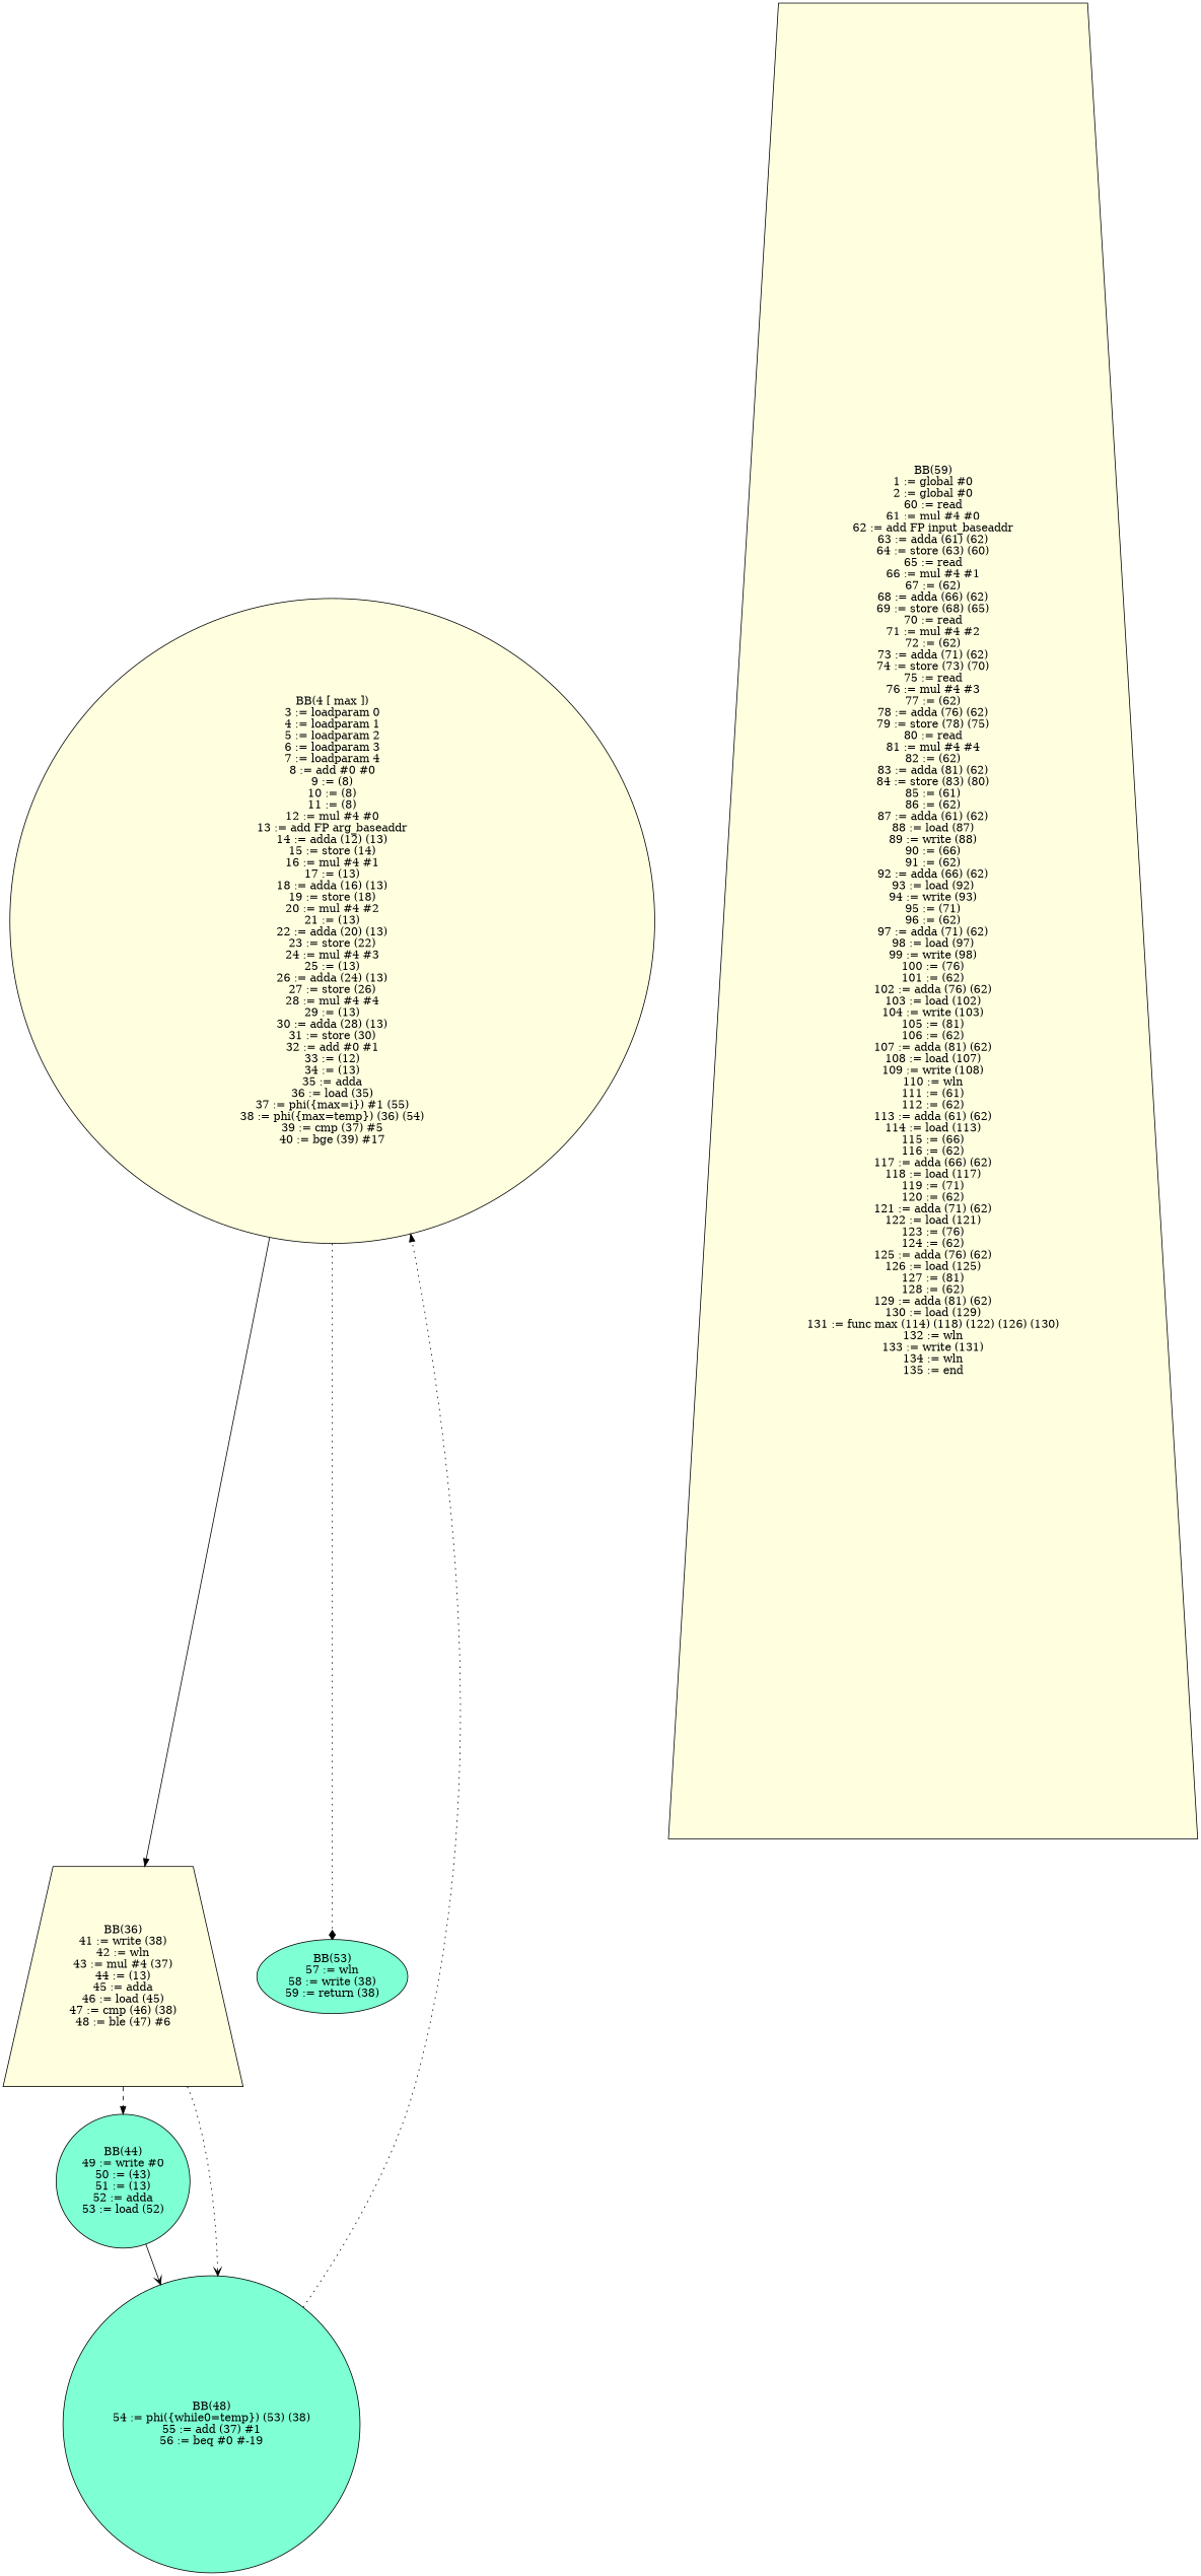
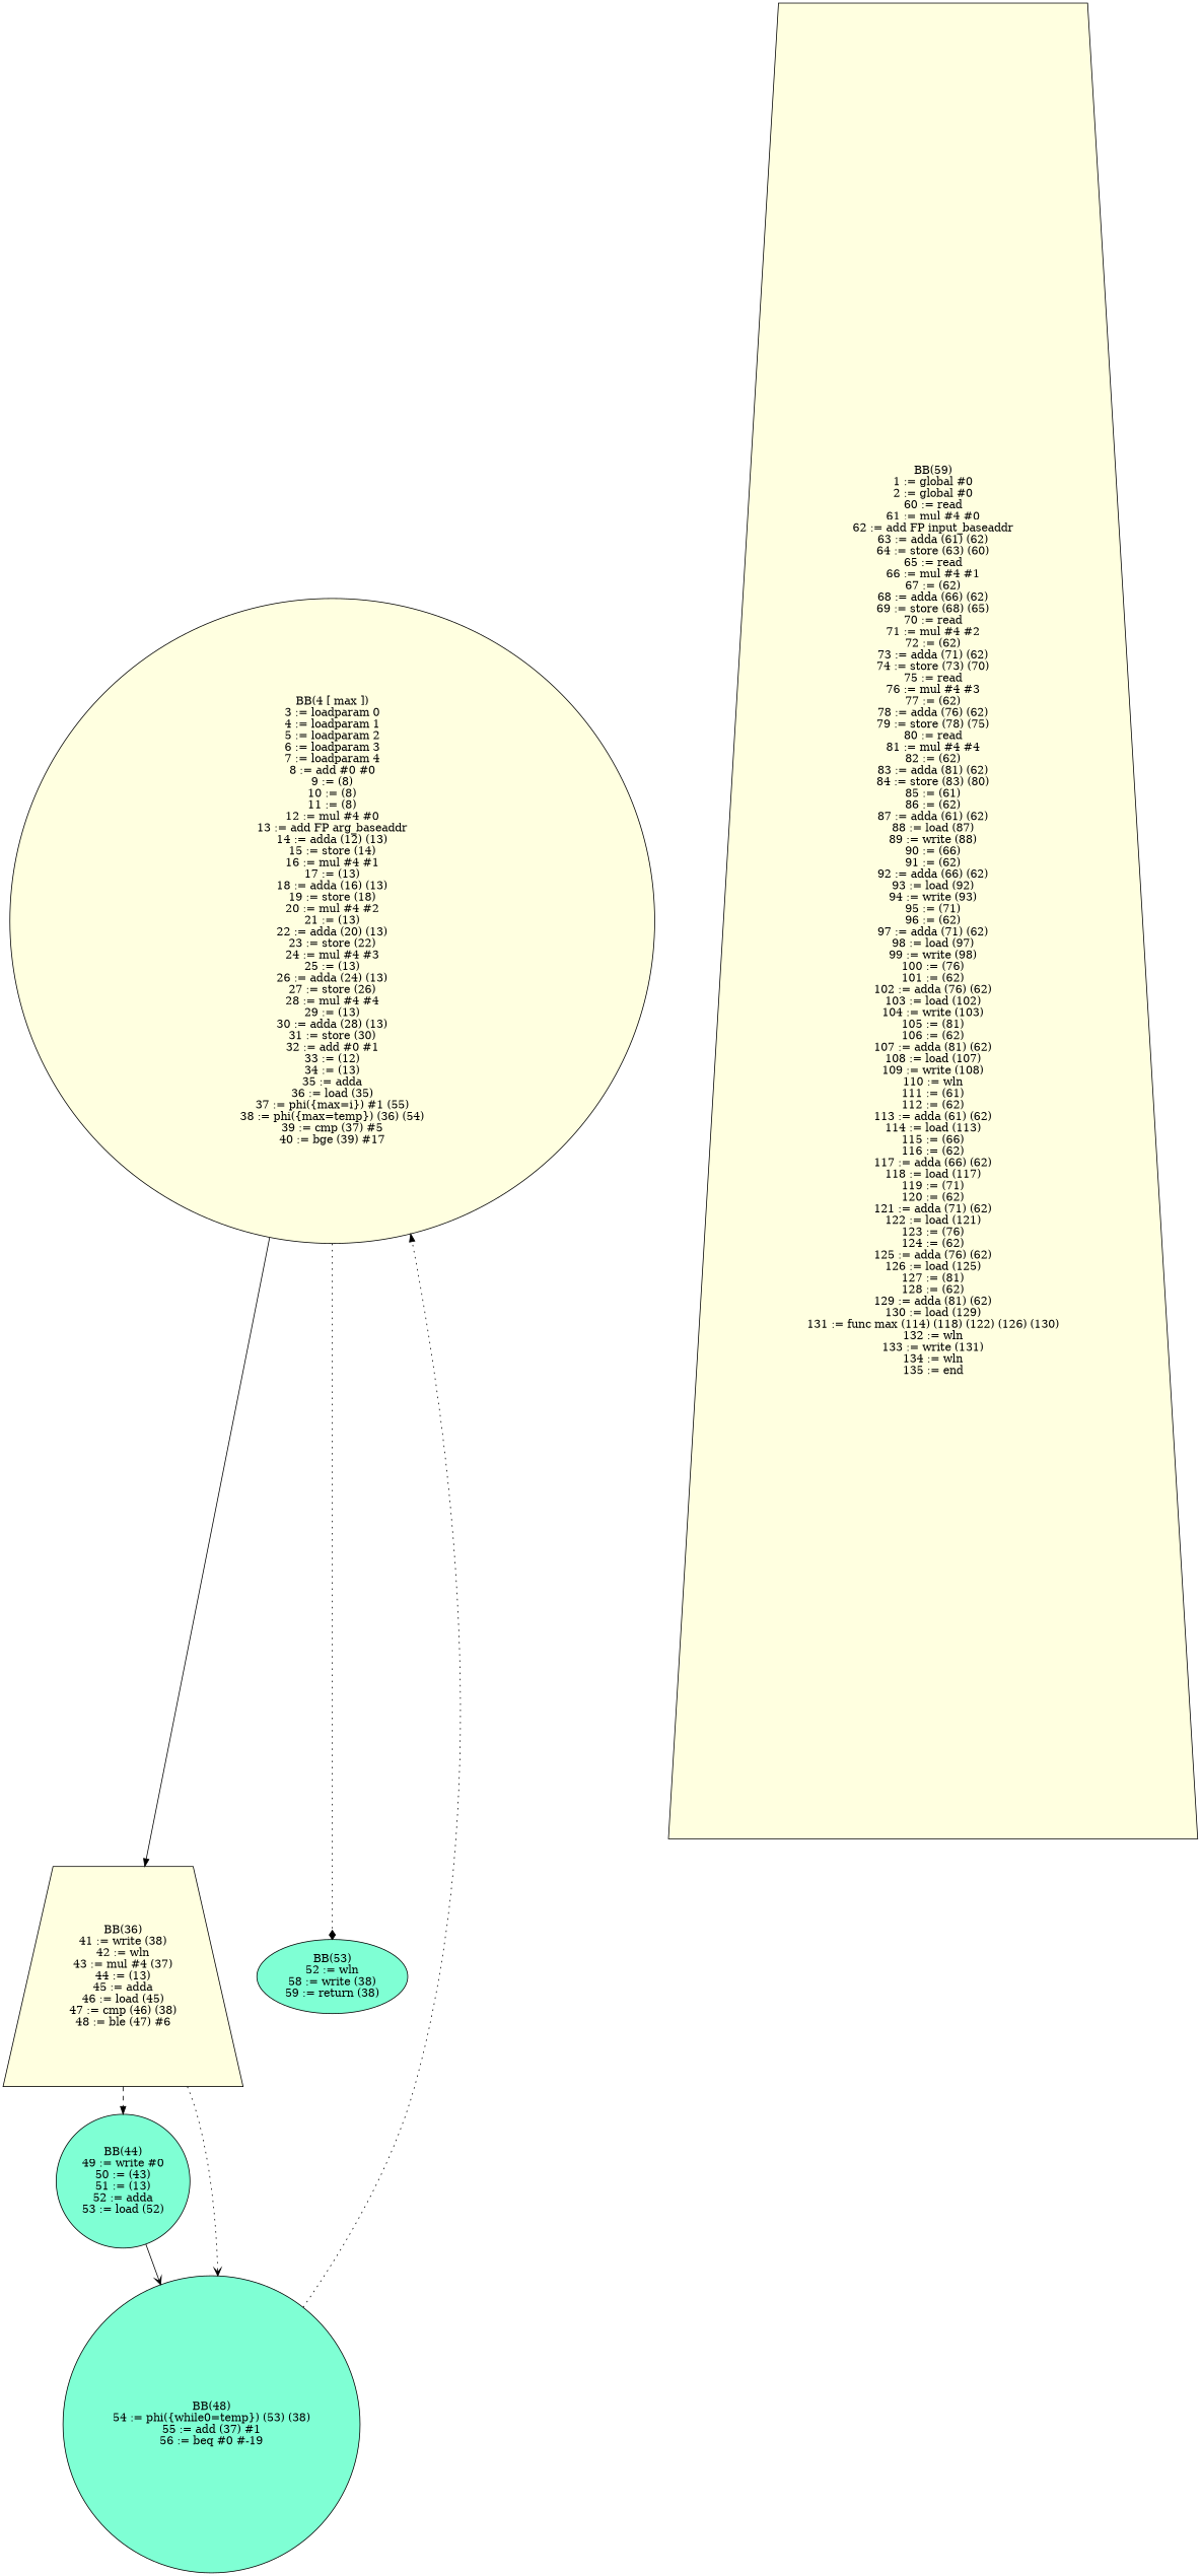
  digraph {
    node [shape=circle style=filled fillcolor=lightyellow]
    edge [style=dotted arrowhead=normal]
    n1 [label="BB(4 [ max ])\n3 := loadparam 0\n4 := loadparam 1\n5 := loadparam 2\n6 := loadparam 3\n7 := loadparam 4\n8 := add #0 #0\n9 := (8)\n10 := (8)\n11 := (8)\n12 := mul #4 #0\n13 := add FP arg_baseaddr\n14 := adda (12) (13)\n15 := store (14)\n16 := mul #4 #1\n17 := (13)\n18 := adda (16) (13)\n19 := store (18)\n20 := mul #4 #2\n21 := (13)\n22 := adda (20) (13)\n23 := store (22)\n24 := mul #4 #3\n25 := (13)\n26 := adda (24) (13)\n27 := store (26)\n28 := mul #4 #4\n29 := (13)\n30 := adda (28) (13)\n31 := store (30)\n32 := add #0 #1\n33 := (12)\n34 := (13)\n35 := adda\n36 := load (35)\n37 := phi({max=i}) #1 (55)\n38 := phi({max=temp}) (36) (54)\n39 := cmp (37) #5\n40 := bge (39) #17\n"]
    n2 [label="BB(36)\n41 := write (38)\n42 := wln\n43 := mul #4 (37)\n44 := (13)\n45 := adda\n46 := load (45)\n47 := cmp (46) (38)\n48 := ble (47) #6\n" shape=trapezium]
-   n3 [label="BB(53)\n57 := wln\n58 := write (38)\n59 := return (38)\n" shape=ellipse fillcolor=aquamarine]
+   n3 [label="BB(53)\n52 := wln\n58 := write (38)\n59 := return (38)\n" shape=ellipse fillcolor=aquamarine]
    n4 [label="BB(44)\n49 := write #0\n50 := (43)\n51 := (13)\n52 := adda\n53 := load (52)\n" fillcolor=aquamarine]
    n5 [label="BB(48)\n54 := phi({while0=temp}) (53) (38)\n55 := add (37) #1\n56 := beq #0 #-19\n" fillcolor=aquamarine]
    n6 [label="BB(59)\n1 := global #0\n2 := global #0\n60 := read\n61 := mul #4 #0\n62 := add FP input_baseaddr\n63 := adda (61) (62)\n64 := store (63) (60)\n65 := read\n66 := mul #4 #1\n67 := (62)\n68 := adda (66) (62)\n69 := store (68) (65)\n70 := read\n71 := mul #4 #2\n72 := (62)\n73 := adda (71) (62)\n74 := store (73) (70)\n75 := read\n76 := mul #4 #3\n77 := (62)\n78 := adda (76) (62)\n79 := store (78) (75)\n80 := read\n81 := mul #4 #4\n82 := (62)\n83 := adda (81) (62)\n84 := store (83) (80)\n85 := (61)\n86 := (62)\n87 := adda (61) (62)\n88 := load (87)\n89 := write (88)\n90 := (66)\n91 := (62)\n92 := adda (66) (62)\n93 := load (92)\n94 := write (93)\n95 := (71)\n96 := (62)\n97 := adda (71) (62)\n98 := load (97)\n99 := write (98)\n100 := (76)\n101 := (62)\n102 := adda (76) (62)\n103 := load (102)\n104 := write (103)\n105 := (81)\n106 := (62)\n107 := adda (81) (62)\n108 := load (107)\n109 := write (108)\n110 := wln\n111 := (61)\n112 := (62)\n113 := adda (61) (62)\n114 := load (113)\n115 := (66)\n116 := (62)\n117 := adda (66) (62)\n118 := load (117)\n119 := (71)\n120 := (62)\n121 := adda (71) (62)\n122 := load (121)\n123 := (76)\n124 := (62)\n125 := adda (76) (62)\n126 := load (125)\n127 := (81)\n128 := (62)\n129 := adda (81) (62)\n130 := load (129)\n131 := func max (114) (118) (122) (126) (130)\n132 := wln\n133 := write (131)\n134 := wln\n135 := end\n" shape=trapezium]
    n1 -> n2 [style=solid]
    n1 -> n3 [arrowhead=diamond]
    n2 -> n4 [style=dashed]
    n2 -> n5 [arrowhead=vee]
    n4 -> n5 [style=solid arrowhead=vee]
    n5 -> n1
  }
